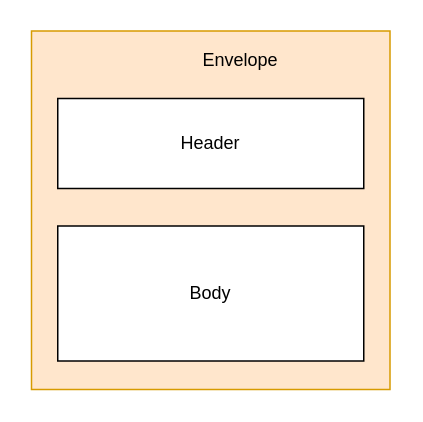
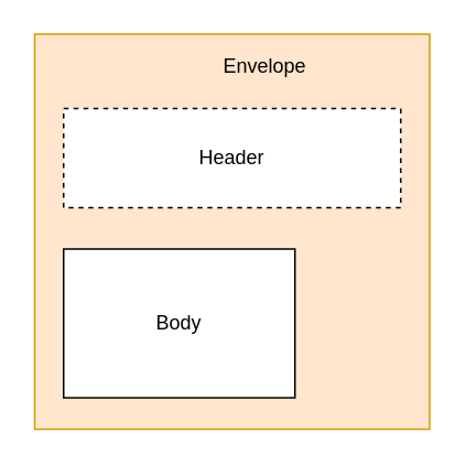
  <mxCell id="0" />
  <mxCell id="1" parent="0" />
  <mxCell id="2" value="" style="whiteSpace=wrap;html=1;aspect=fixed;align=center;fillColor=#ffe6cc;strokeColor=#d79b00;" parent="1" vertex="1"><mxGeometry x="20.5" y="20" width="239" height="239" as="geometry" /></mxCell>
- <mxCell id="3" value="Header" style="rounded=0;whiteSpace=wrap;html=1;" parent="1" vertex="1"><mxGeometry x="38" y="65" width="204" height="60" as="geometry" /></mxCell>
- <mxCell id="4" value="Body" style="rounded=0;whiteSpace=wrap;html=1;" parent="1" vertex="1"><mxGeometry x="38" y="150" width="204" height="90" as="geometry" /></mxCell>
+ <mxCell id="3" value="Header" style="rounded=0;whiteSpace=wrap;html=1;dashed=1;" parent="1" vertex="1"><mxGeometry x="38" y="65" width="204" height="60" as="geometry" /></mxCell>
+ <mxCell id="4" value="Body" style="rounded=0;whiteSpace=wrap;html=1;" parent="1" vertex="1"><mxGeometry x="38" y="150" width="140" height="90" as="geometry" /></mxCell>
  <mxCell id="5" style="edgeStyle=orthogonalEdgeStyle;rounded=0;orthogonalLoop=1;jettySize=auto;html=1;exitX=0.5;exitY=1;exitDx=0;exitDy=0;" parent="1" source="2" target="2" edge="1"><mxGeometry relative="1" as="geometry" /></mxCell>
  <mxCell id="6" value="Envelope" style="text;html=1;strokeColor=none;fillColor=none;align=center;verticalAlign=middle;whiteSpace=wrap;rounded=0;" vertex="1" parent="1"><mxGeometry x="140" y="30" width="40" height="20" as="geometry" /></mxCell>
